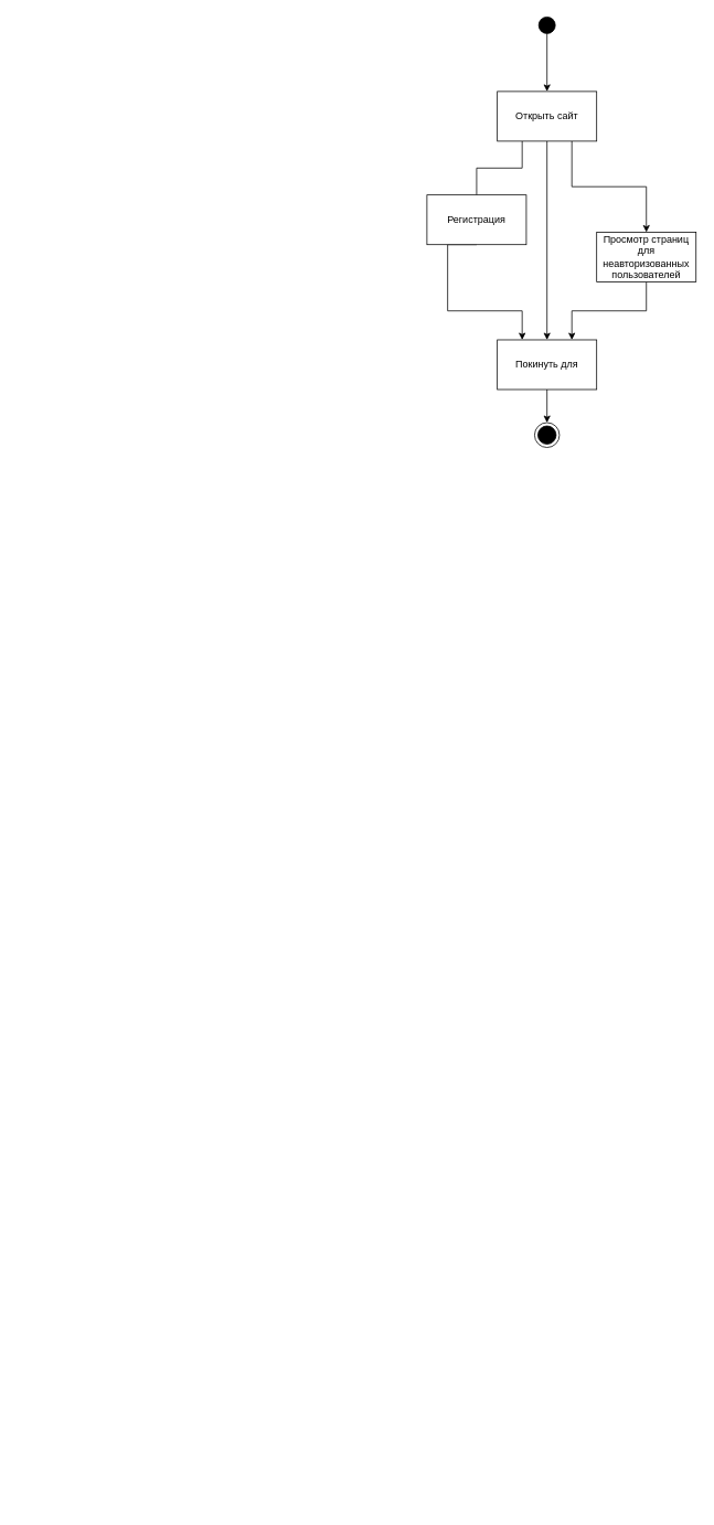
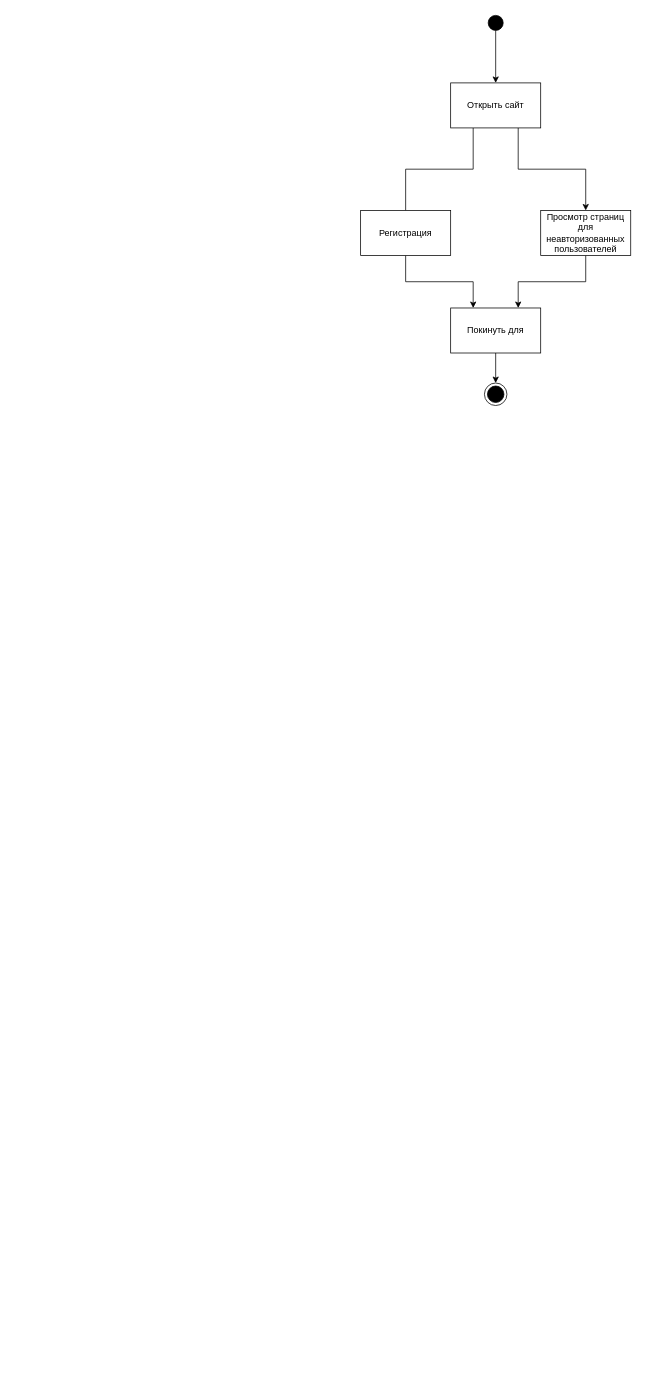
  <mxCell id="0" />
  <mxCell id="1" parent="0" />
  <mxCell id="2" style="edgeStyle=orthogonalEdgeStyle;rounded=0;orthogonalLoop=1;jettySize=auto;html=1;exitX=0;exitY=0.5;exitDx=0;exitDy=0;entryX=0.5;entryY=0;entryDx=0;entryDy=0;" parent="1" edge="1"><mxGeometry relative="1" as="geometry"><Array as="points"><mxPoint x="20" y="780" /><mxPoint x="20" y="1820" /><mxPoint x="620" y="1820" /></Array><mxPoint x="390" y="780" as="sourcePoint" /></mxGeometry></mxCell>
  <mxCell id="3" style="edgeStyle=orthogonalEdgeStyle;rounded=0;orthogonalLoop=1;jettySize=auto;html=1;exitX=0.75;exitY=1;exitDx=0;exitDy=0;entryX=0.5;entryY=0;entryDx=0;entryDy=0;" parent="1" source="6" target="13" edge="1"><mxGeometry relative="1" as="geometry" /></mxCell>
  <mxCell id="4" style="edgeStyle=orthogonalEdgeStyle;rounded=0;orthogonalLoop=1;jettySize=auto;html=1;exitX=0.25;exitY=1;exitDx=0;exitDy=0;entryX=0.5;entryY=0;entryDx=0;entryDy=0;endArrow=none;" parent="1" source="6" target="10" edge="1"><mxGeometry relative="1" as="geometry" /></mxCell>
- <mxCell id="5" style="edgeStyle=orthogonalEdgeStyle;rounded=0;orthogonalLoop=1;jettySize=auto;html=1;exitX=0.5;exitY=1;exitDx=0;exitDy=0;entryX=0.5;entryY=0;entryDx=0;entryDy=0;" parent="1" source="6" target="15" edge="1"><mxGeometry relative="1" as="geometry" /></mxCell>
  <mxCell id="6" value="Открыть сайт" style="rounded=0;whiteSpace=wrap;html=1;" parent="1" vertex="1"><mxGeometry x="600" y="110" width="120" height="60" as="geometry" /></mxCell>
  <mxCell id="7" value="" style="ellipse;shape=doubleEllipse;whiteSpace=wrap;html=1;aspect=fixed;fillColor=#000000;" parent="1" vertex="1"><mxGeometry x="650" width="20" height="20" as="geometry" y="20" /></mxCell>
  <mxCell id="8" value="" style="endArrow=classic;html=1;rounded=0;" parent="1" source="7" target="6" edge="1"><mxGeometry width="50" height="50" relative="1" as="geometry"><mxPoint x="990" y="280" as="sourcePoint" /><mxPoint x="1040" y="230" as="targetPoint" /></mxGeometry></mxCell>
  <mxCell id="9" style="edgeStyle=orthogonalEdgeStyle;rounded=0;orthogonalLoop=1;jettySize=auto;html=1;exitX=0.5;exitY=1;exitDx=0;exitDy=0;entryX=0.25;entryY=0;entryDx=0;entryDy=0;" parent="1" source="10" target="15" edge="1"><mxGeometry relative="1" as="geometry"><Array as="points"><mxPoint x="540" y="375" /><mxPoint x="630" y="375" /></Array></mxGeometry></mxCell>
- <mxCell id="10" value="Регистрация" style="rounded=0;whiteSpace=wrap;html=1;" parent="1" vertex="1"><mxGeometry x="515" y="235" width="120" height="60" as="geometry" /></mxCell>
+ <mxCell id="10" value="Регистрация" style="rounded=0;whiteSpace=wrap;html=1;" parent="1" vertex="1"><mxGeometry x="480" y="280" width="120" height="60" as="geometry" /></mxCell>
  <mxCell id="11" value="" style="ellipse;html=1;shape=endState;fillColor=#000000;strokeColor=#000000;" parent="1" vertex="1"><mxGeometry x="645" y="510" width="30" height="30" as="geometry" /></mxCell>
  <mxCell id="12" style="edgeStyle=orthogonalEdgeStyle;rounded=0;orthogonalLoop=1;jettySize=auto;html=1;exitX=0.5;exitY=1;exitDx=0;exitDy=0;entryX=0.75;entryY=0;entryDx=0;entryDy=0;" parent="1" source="13" target="15" edge="1"><mxGeometry relative="1" as="geometry" /></mxCell>
  <mxCell id="13" value="Просмотр страниц для неавторизованных пользователей" style="rounded=0;whiteSpace=wrap;html=1;" parent="1" vertex="1"><mxGeometry x="720" y="280" width="120" height="60" as="geometry" /></mxCell>
  <mxCell id="14" style="edgeStyle=orthogonalEdgeStyle;rounded=0;orthogonalLoop=1;jettySize=auto;html=1;exitX=0.5;exitY=1;exitDx=0;exitDy=0;entryX=0.5;entryY=0;entryDx=0;entryDy=0;" parent="1" source="15" target="11" edge="1"><mxGeometry relative="1" as="geometry" /></mxCell>
  <mxCell id="15" value="Покинуть для" style="rounded=0;whiteSpace=wrap;html=1;" parent="1" vertex="1"><mxGeometry x="600" y="410" width="120" height="60" as="geometry" /></mxCell>
